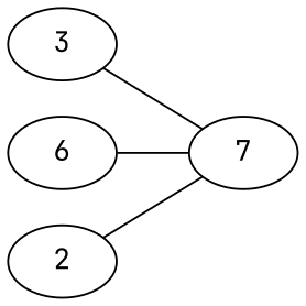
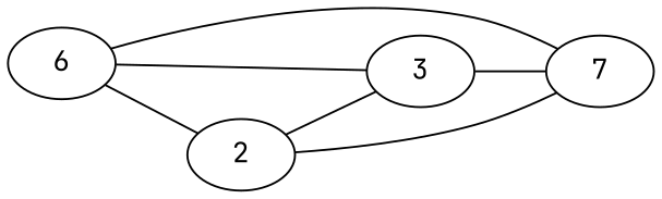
  graph {
    fontname="JetBrains Mono"
    rankdir=LR
    node [fontname="JetBrains Mono"]
    edge [fontname="JetBrains Mono"]
    n1 [label=7]
    3
    n3 [label=6]
    2
    3 -- n1
    n3 -- n1
+   n3 -- 3
+   n3 -- 2
    2 -- n1
+   2 -- 3
  }
